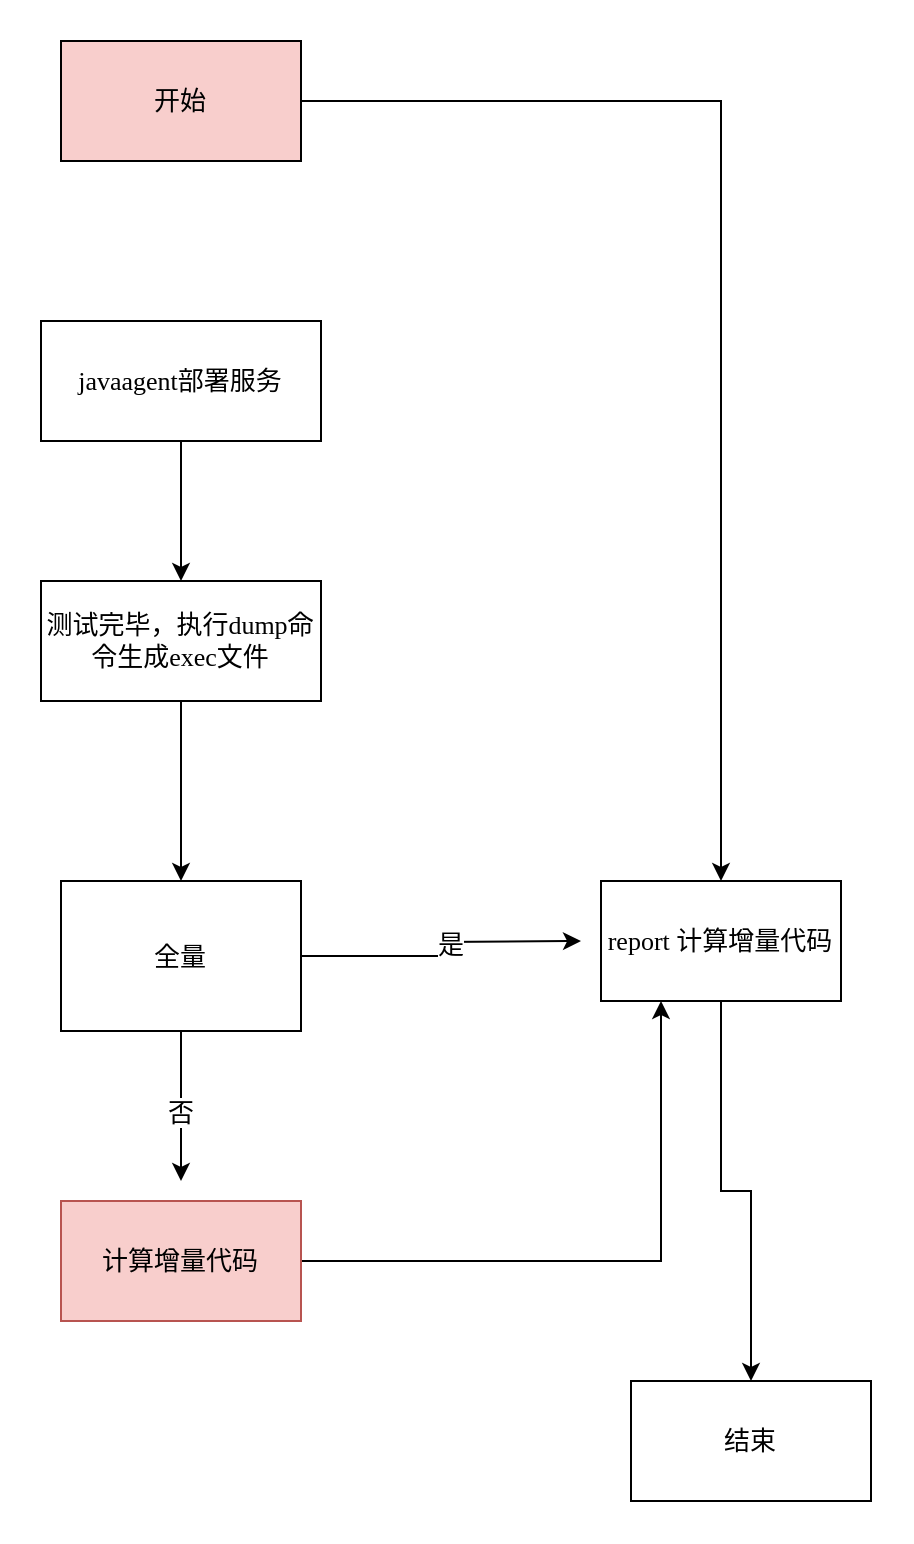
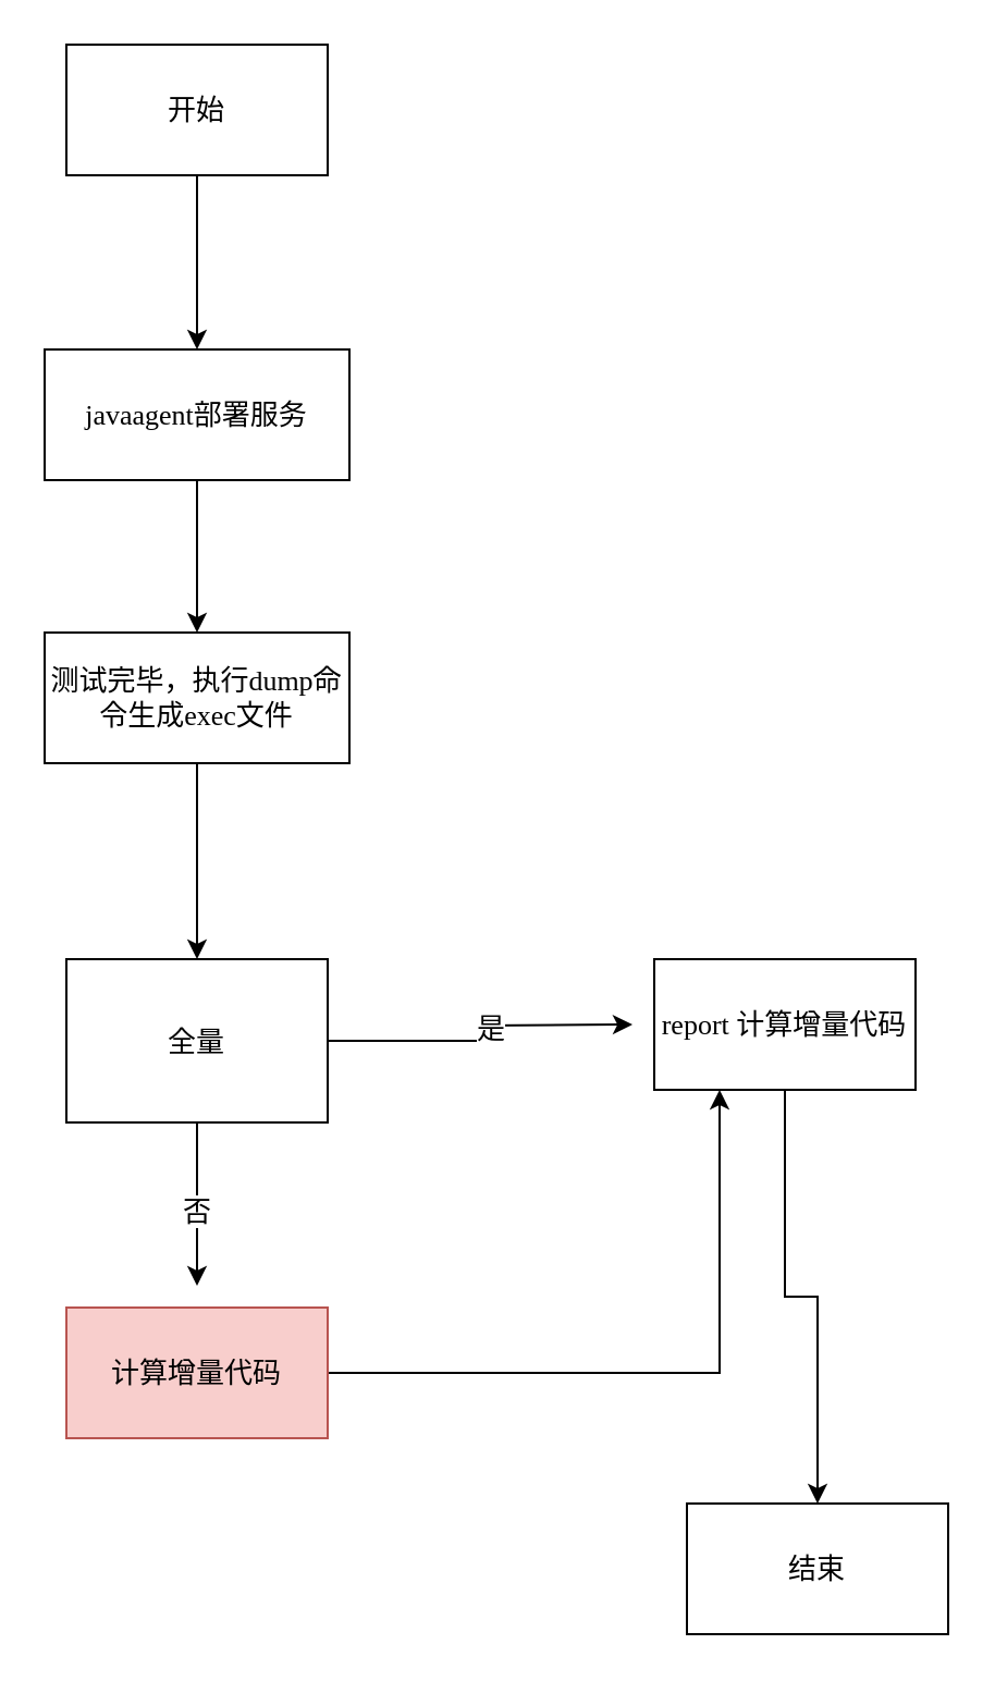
  <mxCell id="0" />
  <mxCell id="1" parent="0" />
- <mxCell id="2" style="edgeStyle=orthogonalEdgeStyle;rounded=0;orthogonalLoop=1;jettySize=auto;html=1;fontFamily=Comic Sans MS;fontSize=13;" edge="1" parent="1" source="3" target="14"><mxGeometry relative="1" as="geometry" /></mxCell>
- <mxCell id="3" value="开始" style="rounded=0;whiteSpace=wrap;html=1;fontFamily=Comic Sans MS;fontSize=13;fillColor=#f8cecc;" vertex="1" parent="1"><mxGeometry x="30" y="20" width="120" height="60" as="geometry" /></mxCell>
+ <mxCell id="2" style="edgeStyle=orthogonalEdgeStyle;rounded=0;orthogonalLoop=1;jettySize=auto;html=1;entryX=0.5;entryY=0;entryDx=0;entryDy=0;fontFamily=Comic Sans MS;fontSize=13;" edge="1" parent="1" source="3" target="5"><mxGeometry relative="1" as="geometry" /></mxCell>
+ <mxCell id="3" value="开始" style="rounded=0;whiteSpace=wrap;html=1;fontFamily=Comic Sans MS;fontSize=13;" vertex="1" parent="1"><mxGeometry x="30" y="20" width="120" height="60" as="geometry" /></mxCell>
  <mxCell id="4" style="edgeStyle=orthogonalEdgeStyle;rounded=0;orthogonalLoop=1;jettySize=auto;html=1;entryX=0.5;entryY=0;entryDx=0;entryDy=0;fontFamily=Comic Sans MS;fontSize=13;" edge="1" parent="1" source="5" target="7"><mxGeometry relative="1" as="geometry" /></mxCell>
  <mxCell id="5" value="javaagent部署服务" style="rounded=0;whiteSpace=wrap;html=1;fontFamily=Comic Sans MS;fontSize=13;" vertex="1" parent="1"><mxGeometry x="20" y="160" width="140" height="60" as="geometry" /></mxCell>
  <mxCell id="6" style="edgeStyle=orthogonalEdgeStyle;rounded=0;orthogonalLoop=1;jettySize=auto;html=1;entryX=0.5;entryY=0;entryDx=0;entryDy=0;fontFamily=Comic Sans MS;fontSize=13;" edge="1" parent="1" source="7" target="12"><mxGeometry relative="1" as="geometry" /></mxCell>
  <mxCell id="7" value="测试完毕，执行dump命令生成exec文件" style="rounded=0;whiteSpace=wrap;html=1;fontFamily=Comic Sans MS;fontSize=13;" vertex="1" parent="1"><mxGeometry x="20" y="290" width="140" height="60" as="geometry" /></mxCell>
  <mxCell id="8" style="edgeStyle=orthogonalEdgeStyle;rounded=0;orthogonalLoop=1;jettySize=auto;html=1;fontFamily=Comic Sans MS;fontSize=13;" edge="1" parent="1" source="12"><mxGeometry relative="1" as="geometry"><mxPoint x="290" y="470" as="targetPoint" /></mxGeometry></mxCell>
  <mxCell id="9" value="是" style="edgeLabel;html=1;align=center;verticalAlign=middle;resizable=0;points=[];fontFamily=Comic Sans MS;fontSize=13;" vertex="1" connectable="0" parent="8"><mxGeometry x="-0.032" y="-4" relative="1" as="geometry"><mxPoint y="-5" as="offset" /></mxGeometry></mxCell>
  <mxCell id="10" style="edgeStyle=orthogonalEdgeStyle;rounded=0;orthogonalLoop=1;jettySize=auto;html=1;fontFamily=Comic Sans MS;fontSize=13;" edge="1" parent="1" source="12"><mxGeometry relative="1" as="geometry"><mxPoint x="90" y="590" as="targetPoint" /></mxGeometry></mxCell>
  <mxCell id="11" value="否" style="edgeLabel;html=1;align=center;verticalAlign=middle;resizable=0;points=[];fontFamily=Comic Sans MS;fontSize=13;" vertex="1" connectable="0" parent="10"><mxGeometry x="0.094" y="-1" relative="1" as="geometry"><mxPoint as="offset" /></mxGeometry></mxCell>
  <mxCell id="12" value="全量" style="rounded=0;whiteSpace=wrap;html=1;fontFamily=Comic Sans MS;fontSize=13;" vertex="1" parent="1"><mxGeometry x="30" y="440" width="120" height="75" as="geometry" /></mxCell>
  <mxCell id="13" style="edgeStyle=orthogonalEdgeStyle;rounded=0;orthogonalLoop=1;jettySize=auto;html=1;fontFamily=Comic Sans MS;fontSize=13;" edge="1" parent="1" source="14" target="17"><mxGeometry relative="1" as="geometry" /></mxCell>
  <mxCell id="14" value="report 计算增量代码" style="rounded=0;whiteSpace=wrap;html=1;fontFamily=Comic Sans MS;fontSize=13;" vertex="1" parent="1"><mxGeometry x="300" y="440" width="120" height="60" as="geometry" /></mxCell>
  <mxCell id="15" style="edgeStyle=orthogonalEdgeStyle;rounded=0;orthogonalLoop=1;jettySize=auto;html=1;entryX=0.25;entryY=1;entryDx=0;entryDy=0;fontFamily=Comic Sans MS;fontSize=13;" edge="1" parent="1" source="16" target="14"><mxGeometry relative="1" as="geometry" /></mxCell>
  <mxCell id="16" value="计算增量代码" style="rounded=0;whiteSpace=wrap;html=1;fillColor=#f8cecc;strokeColor=#b85450;fontFamily=Comic Sans MS;fontSize=13;" vertex="1" parent="1"><mxGeometry x="30" y="600" width="120" height="60" as="geometry" /></mxCell>
  <mxCell id="17" value="结束" style="rounded=0;whiteSpace=wrap;html=1;fontFamily=Comic Sans MS;fontSize=13;" vertex="1" parent="1"><mxGeometry x="315" y="690" width="120" height="60" as="geometry" /></mxCell>
